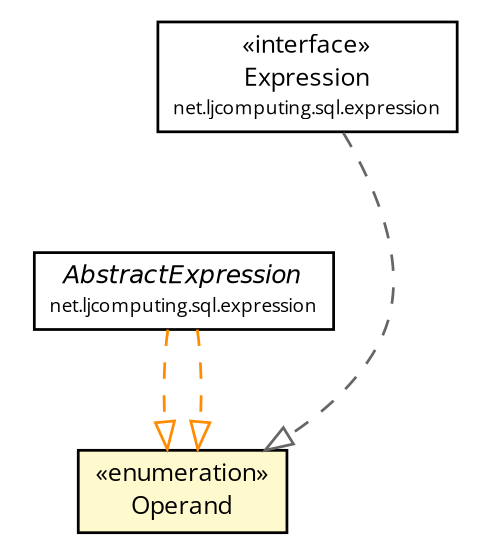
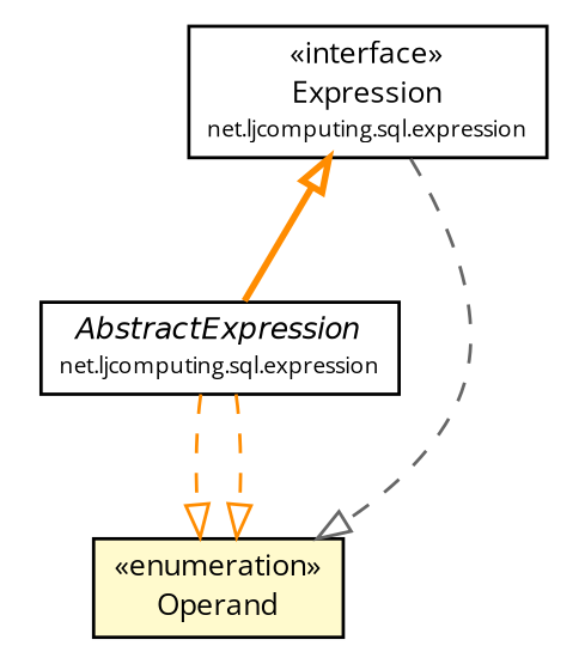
  digraph {
    fontname="Open Sans"
    nodesep=0.25
    ranksep=0.5
    node [fontcolor=black fontname="Open Sans" fontsize=9.0 shape=plaintext]
    edge [color=darkorange fontname="Open Sans" fontsize=10.0 headport=p labelfontname=Helvetica labelfontsize=10 style=dashed tailport=p arrowhead=onormal fontcolor=black]
    n1 [label=<<table title="net.ljcomputing.sql.expression.Expression" border="0" cellborder="1" cellspacing="0" cellpadding="2" port="p" href="../expression/Expression.html"> 		<tr><td><table border="0" cellspacing="0" cellpadding="1"> <tr><td align="center" balign="center"> &#171;interface&#187; </td></tr> <tr><td align="center" balign="center"> Expression </td></tr> <tr><td align="center" balign="center"><font point-size="7.0"> net.ljcomputing.sql.expression </font></td></tr> 		</table></td></tr> 		</table>>]
    n2 [label=<<table title="net.ljcomputing.sql.expression.AbstractExpression" border="0" cellborder="1" cellspacing="0" cellpadding="2" port="p" href="../expression/AbstractExpression.html"> 		<tr><td><table border="0" cellspacing="0" cellpadding="1"> <tr><td align="center" balign="center"><font face="Helvetica-Oblique"> AbstractExpression </font></td></tr> <tr><td align="center" balign="center"><font point-size="7.0"> net.ljcomputing.sql.expression </font></td></tr> 		</table></td></tr> 		</table>>]
    n3 [label=<<table title="net.ljcomputing.sql.literal.Operand" border="0" cellborder="1" cellspacing="0" cellpadding="2" port="p" bgcolor="lemonChiffon" href="./Operand.html"> 		<tr><td><table border="0" cellspacing="0" cellpadding="1"> <tr><td align="center" balign="center"> &#171;enumeration&#187; </td></tr> <tr><td align="center" balign="center"> Operand </td></tr> 		</table></td></tr> 		</table>>]
+   n1 -> n2 [arrowtail=empty dir=back fontsize=10 style=bold arrowhead="" fontcolor=""]
    n1 -> n3 [color=gray40]
    n2 -> n3
    n2 -> n3
  }
